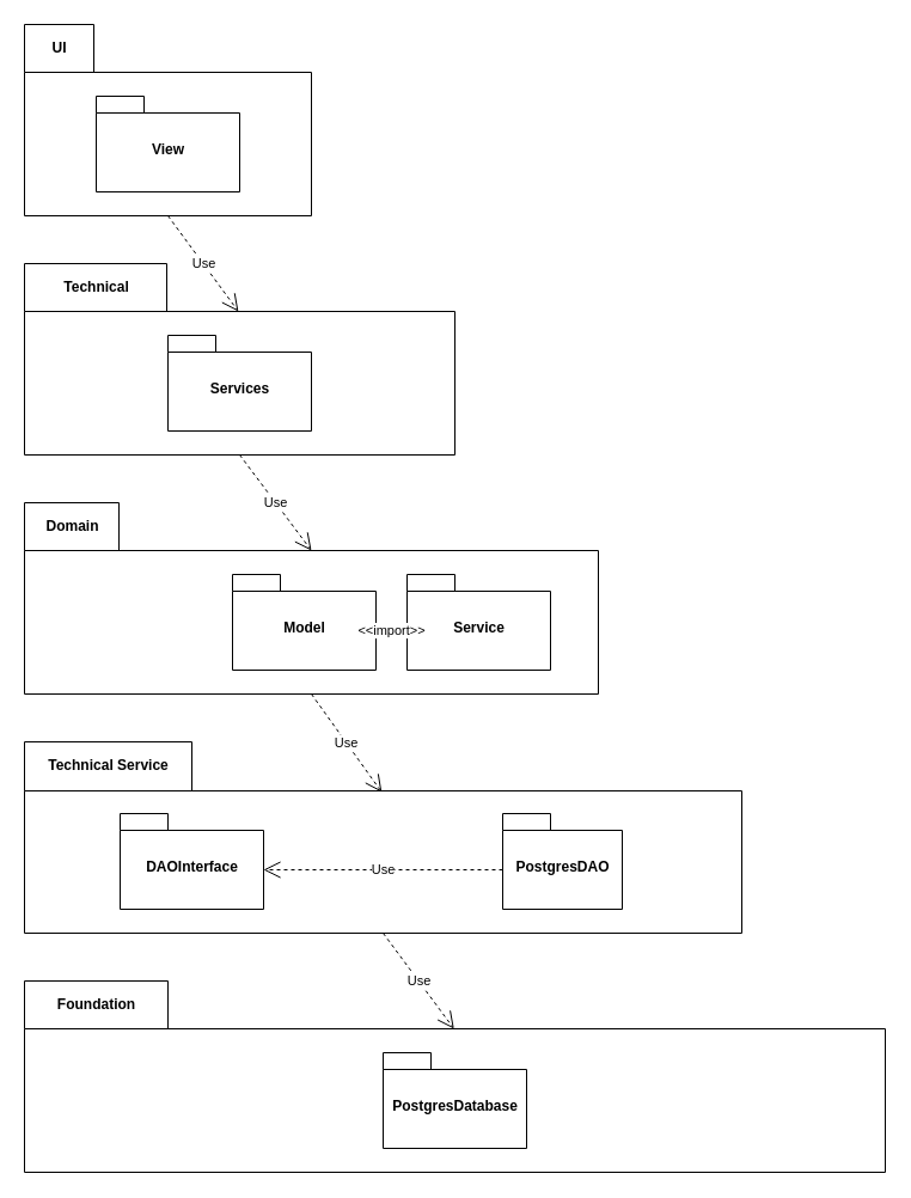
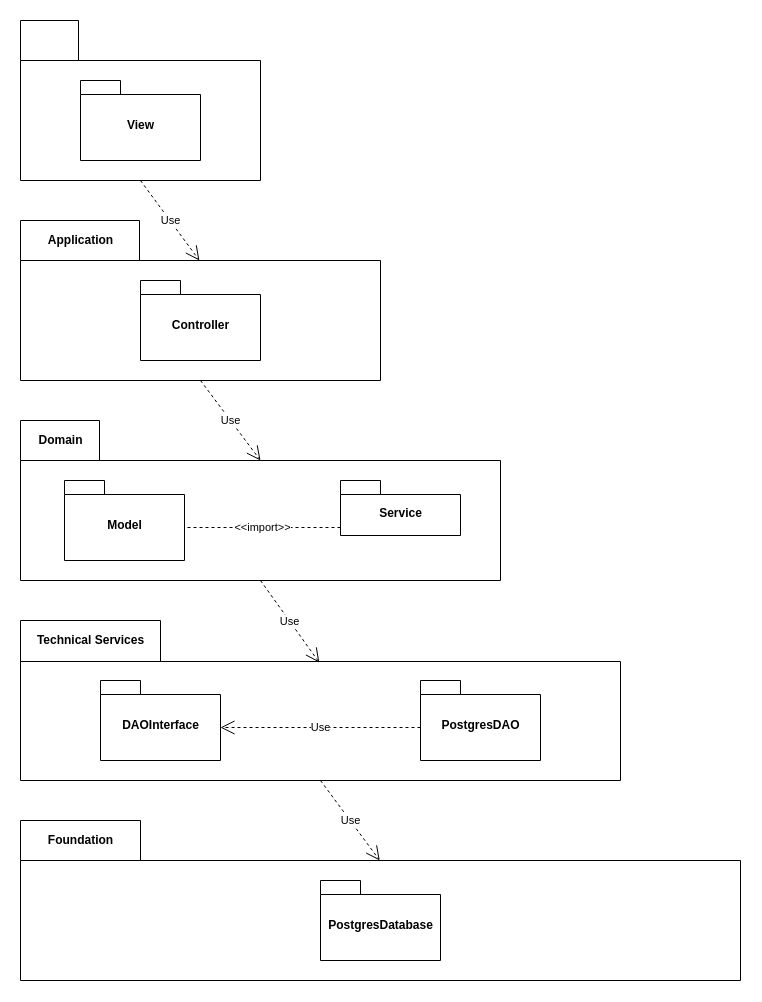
  <mxCell id="0" />
  <mxCell id="1" parent="0" />
  <mxCell id="2" value="" style="shape=folder;fontStyle=1;spacingTop=10;tabWidth=58;tabHeight=40;tabPosition=left;html=1;" vertex="1" parent="1"><mxGeometry x="20" y="20" width="240" height="160" as="geometry" /></mxCell>
  <mxCell id="3" value="" style="shape=folder;fontStyle=1;spacingTop=10;tabWidth=79;tabHeight=40;tabPosition=left;html=1;" vertex="1" parent="1"><mxGeometry x="20" y="420" width="480" height="160" as="geometry" /></mxCell>
  <mxCell id="4" value="" style="shape=folder;fontStyle=1;spacingTop=10;tabWidth=120;tabHeight=40;tabPosition=left;html=1;" vertex="1" parent="1"><mxGeometry x="20" y="820" width="720" height="160" as="geometry" /></mxCell>
  <mxCell id="5" value="" style="shape=folder;fontStyle=1;spacingTop=10;tabWidth=140;tabHeight=41;tabPosition=left;html=1;" vertex="1" parent="1"><mxGeometry x="20" y="620" width="600" height="160" as="geometry" /></mxCell>
  <mxCell id="6" value="" style="shape=folder;fontStyle=1;spacingTop=10;tabWidth=119;tabHeight=40;tabPosition=left;html=1;" vertex="1" parent="1"><mxGeometry x="20" y="220" width="360" height="160" as="geometry" /></mxCell>
- <mxCell id="7" value="UI" style="text;html=1;align=center;verticalAlign=middle;resizable=0;points=[];autosize=1;fontStyle=1" vertex="1" parent="1"><mxGeometry x="34" y="30" width="30" height="20" as="geometry" /></mxCell>
- <mxCell id="8" value="Technical" style="text;html=1;align=center;verticalAlign=middle;resizable=0;points=[];autosize=1;fontStyle=1" vertex="1" parent="1"><mxGeometry x="40" y="230" width="80" height="20" as="geometry" /></mxCell>
+ <mxCell id="8" value="Application" style="text;html=1;align=center;verticalAlign=middle;resizable=0;points=[];autosize=1;fontStyle=1" vertex="1" parent="1"><mxGeometry x="40" y="230" width="80" height="20" as="geometry" /></mxCell>
  <mxCell id="9" value="Domain" style="text;html=1;align=center;verticalAlign=middle;resizable=0;points=[];autosize=1;fontStyle=1" vertex="1" parent="1"><mxGeometry x="30" y="430" width="60" height="20" as="geometry" /></mxCell>
- <mxCell id="10" value="Technical Service" style="text;html=1;align=center;verticalAlign=middle;resizable=0;points=[];autosize=1;fontStyle=1" vertex="1" parent="1"><mxGeometry x="30" y="630" width="120" height="20" as="geometry" /></mxCell>
+ <mxCell id="10" value="Technical Services" style="text;html=1;align=center;verticalAlign=middle;resizable=0;points=[];autosize=1;fontStyle=1" vertex="1" parent="1"><mxGeometry x="30" y="630" width="120" height="20" as="geometry" /></mxCell>
  <mxCell id="11" value="Foundation" style="text;html=1;align=center;verticalAlign=middle;resizable=0;points=[];autosize=1;fontStyle=1" vertex="1" parent="1"><mxGeometry x="40" y="830" width="80" height="20" as="geometry" /></mxCell>
- <mxCell id="12" value="Services" style="shape=folder;fontStyle=1;spacingTop=10;tabWidth=40;tabHeight=14;tabPosition=left;html=1;" vertex="1" parent="1"><mxGeometry x="140" y="280" width="120" height="80" as="geometry" /></mxCell>
+ <mxCell id="12" value="Controller" style="shape=folder;fontStyle=1;spacingTop=10;tabWidth=40;tabHeight=14;tabPosition=left;html=1;" vertex="1" parent="1"><mxGeometry x="140" y="280" width="120" height="80" as="geometry" /></mxCell>
  <mxCell id="13" value="Use" style="endArrow=open;endSize=12;dashed=1;html=1;entryX=0.497;entryY=0.25;entryDx=0;entryDy=0;entryPerimeter=0;exitX=0.5;exitY=1;exitDx=0;exitDy=0;exitPerimeter=0;" edge="1" parent="1" source="2" target="6"><mxGeometry width="160" relative="1" as="geometry"><mxPoint x="140" y="160" as="sourcePoint" /><mxPoint x="300" y="160" as="targetPoint" /></mxGeometry></mxCell>
  <mxCell id="14" value="Use" style="endArrow=open;endSize=12;dashed=1;html=1;entryX=0.5;entryY=0.25;entryDx=0;entryDy=0;entryPerimeter=0;exitX=0.5;exitY=1;exitDx=0;exitDy=0;exitPerimeter=0;" edge="1" parent="1" source="6" target="3"><mxGeometry width="160" relative="1" as="geometry"><mxPoint x="220.25" y="400" as="sourcePoint" /><mxPoint x="339.75" y="480" as="targetPoint" /></mxGeometry></mxCell>
  <mxCell id="15" value="Use" style="endArrow=open;endSize=12;dashed=1;html=1;entryX=0.498;entryY=0.263;entryDx=0;entryDy=0;entryPerimeter=0;exitX=0.5;exitY=1;exitDx=0;exitDy=0;exitPerimeter=0;" edge="1" parent="1" source="3" target="5"><mxGeometry width="160" relative="1" as="geometry"><mxPoint x="210" y="540" as="sourcePoint" /><mxPoint x="329.5" y="620" as="targetPoint" /></mxGeometry></mxCell>
  <mxCell id="16" value="Use" style="endArrow=open;endSize=12;dashed=1;html=1;entryX=0.499;entryY=0.25;entryDx=0;entryDy=0;entryPerimeter=0;exitX=0.5;exitY=1;exitDx=0;exitDy=0;exitPerimeter=0;" edge="1" parent="1" source="5" target="4"><mxGeometry width="160" relative="1" as="geometry"><mxPoint x="340.2" y="780" as="sourcePoint" /><mxPoint x="340" y="860" as="targetPoint" /></mxGeometry></mxCell>
- <mxCell id="17" value="Model" style="shape=folder;fontStyle=1;spacingTop=10;tabWidth=40;tabHeight=14;tabPosition=left;html=1;" vertex="1" parent="1"><mxGeometry x="194" y="480" width="120" height="80" as="geometry" /></mxCell>
+ <mxCell id="17" value="Model" style="shape=folder;fontStyle=1;spacingTop=10;tabWidth=40;tabHeight=14;tabPosition=left;html=1;" vertex="1" parent="1"><mxGeometry x="64" y="480" width="120" height="80" as="geometry" /></mxCell>
  <mxCell id="18" value="View" style="shape=folder;fontStyle=1;spacingTop=10;tabWidth=40;tabHeight=14;tabPosition=left;html=1;" vertex="1" parent="1"><mxGeometry x="80" y="80" width="120" height="80" as="geometry" /></mxCell>
- <mxCell id="19" value="Service" style="shape=folder;fontStyle=1;spacingTop=10;tabWidth=40;tabHeight=14;tabPosition=left;html=1;" vertex="1" parent="1"><mxGeometry x="340" y="480" width="120" height="80" as="geometry" /></mxCell>
+ <mxCell id="19" value="Service" style="shape=folder;fontStyle=1;spacingTop=10;tabWidth=40;tabHeight=14;tabPosition=left;html=1;" vertex="1" parent="1"><mxGeometry x="340" y="480" width="120" height="55" as="geometry" /></mxCell>
  <mxCell id="20" value="PostgresDatabase" style="shape=folder;fontStyle=1;spacingTop=10;tabWidth=40;tabHeight=14;tabPosition=left;html=1;" vertex="1" parent="1"><mxGeometry x="320" y="880" width="120" height="80" as="geometry" /></mxCell>
  <mxCell id="21" value="DAOInterface" style="shape=folder;fontStyle=1;spacingTop=10;tabWidth=40;tabHeight=14;tabPosition=left;html=1;" vertex="1" parent="1"><mxGeometry x="100" y="680" width="120" height="80" as="geometry" /></mxCell>
  <mxCell id="22" value="&amp;lt;&amp;lt;import&amp;gt;&amp;gt;" style="endArrow=none;endSize=12;dashed=1;html=1;exitX=0;exitY=0;exitDx=0;exitDy=47;exitPerimeter=0;entryX=0;entryY=0;entryDx=120;entryDy=47;entryPerimeter=0;" edge="1" parent="1" source="19" target="17"><mxGeometry width="160" relative="1" as="geometry"><mxPoint x="210" y="390" as="sourcePoint" /><mxPoint x="270" y="470" as="targetPoint" /></mxGeometry></mxCell>
- <mxCell id="23" value="PostgresDAO" style="shape=folder;fontStyle=1;spacingTop=10;tabWidth=40;tabHeight=14;tabPosition=left;html=1;" vertex="1" parent="1"><mxGeometry x="420" y="680" width="100" height="80" as="geometry" /></mxCell>
+ <mxCell id="23" value="PostgresDAO" style="shape=folder;fontStyle=1;spacingTop=10;tabWidth=40;tabHeight=14;tabPosition=left;html=1;" vertex="1" parent="1"><mxGeometry x="420" y="680" width="120" height="80" as="geometry" /></mxCell>
  <mxCell id="24" value="Use" style="endArrow=open;endSize=12;dashed=1;html=1;exitX=0;exitY=0;exitDx=0;exitDy=47;exitPerimeter=0;entryX=0;entryY=0;entryDx=120;entryDy=47;entryPerimeter=0;" edge="1" parent="1" source="23" target="21"><mxGeometry width="160" relative="1" as="geometry"><mxPoint x="340" y="680" as="sourcePoint" /><mxPoint x="260" y="680" as="targetPoint" /></mxGeometry></mxCell>
